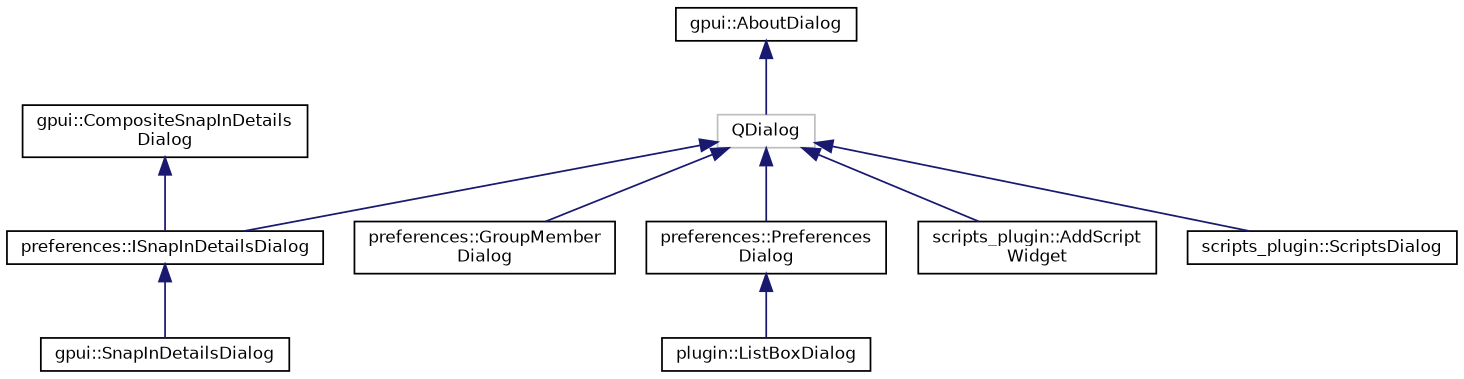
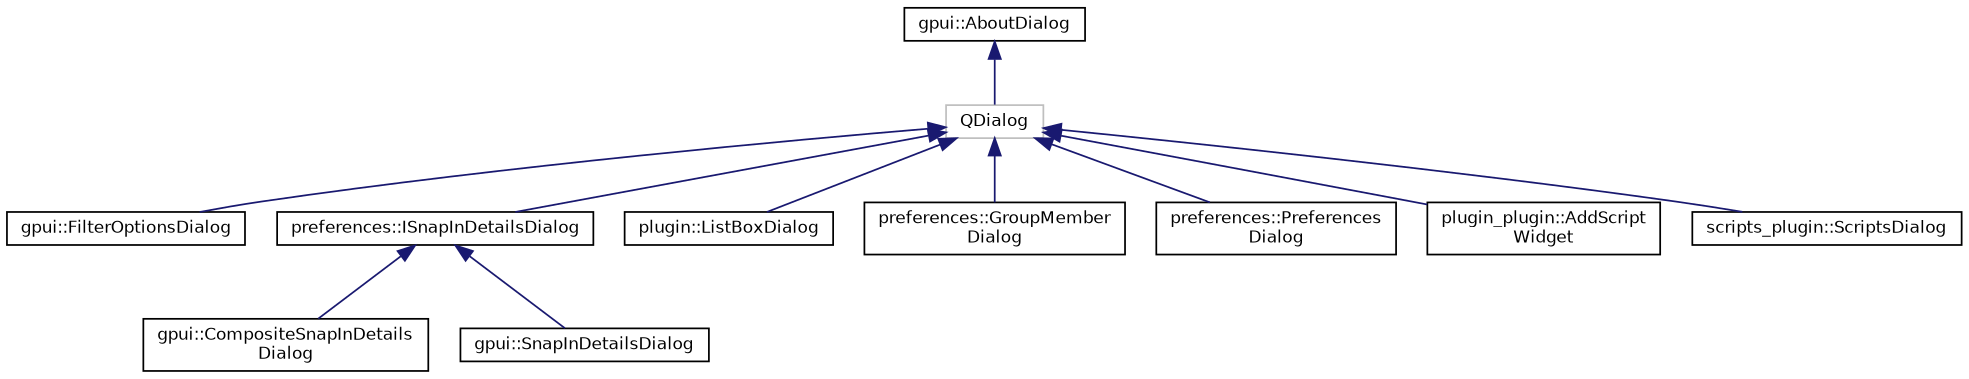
  digraph {
    rankdir=TB
    node [color=black fillcolor=white fontname=Helvetica fontsize=10 shape=record style=filled]
    edge [color=midnightblue dir=back fontname=Helvetica fontsize=10 labelfontname=Helvetica labelfontsize=10 style=solid]
    n1 [color=grey75 height=0.2 label=QDialog width=0.4]
+   n2 [height=0.2 label="gpui::FilterOptionsDialog" width=0.4]
    n3 [height=0.2 label="preferences::ISnapInDetailsDialog" width=0.4]
    n4 [height=0.2 label="plugin::ListBoxDialog" width=0.4]
    n5 [height=0.2 label="preferences::GroupMember\lDialog" width=0.4]
    n6 [height=0.2 label="preferences::Preferences\lDialog" width=0.4]
-   n7 [height=0.2 label="scripts_plugin::AddScript\lWidget" width=0.4]
+   n7 [height=0.2 label="plugin_plugin::AddScript\lWidget" width=0.4]
    n8 [height=0.2 label="scripts_plugin::ScriptsDialog" width=0.4]
    n9 [height=0.2 label="gpui::AboutDialog" width=0.4]
    n10 [height=0.2 label="gpui::CompositeSnapInDetails\lDialog" width=0.4]
    n11 [height=0.2 label="gpui::SnapInDetailsDialog" width=0.4]
+   n1 -> n2
    n1 -> n3
-   n6 -> n4
+   n1 -> n4
    n1 -> n5
    n1 -> n6
    n1 -> n7
    n1 -> n8
-   n10 -> n3
+   n3 -> n10
    n3 -> n11
    n9 -> n1
  }
